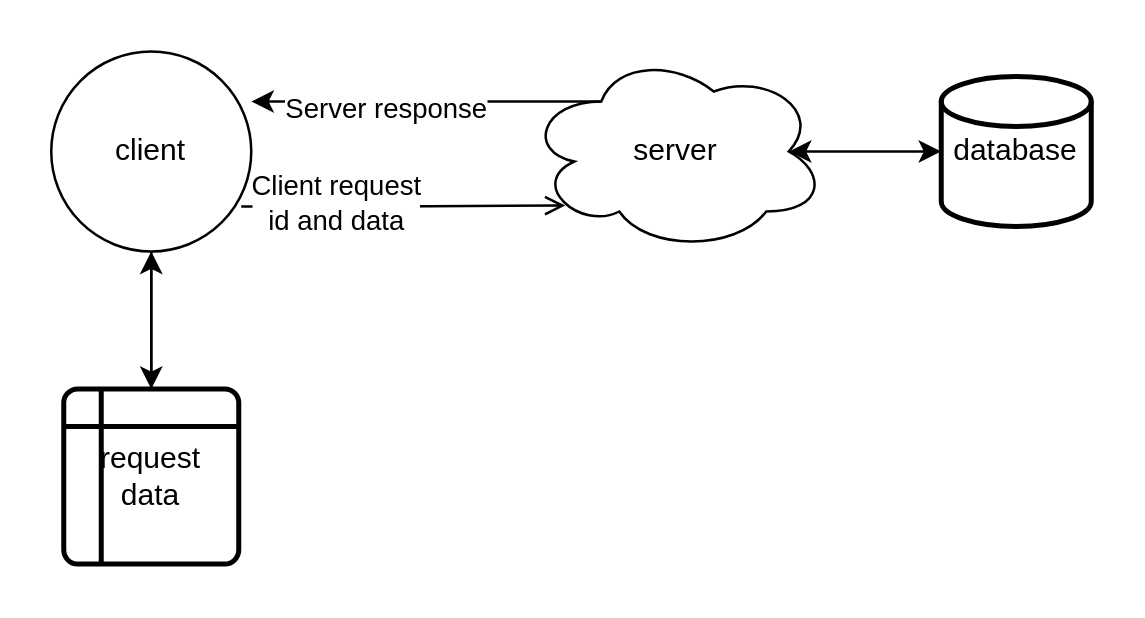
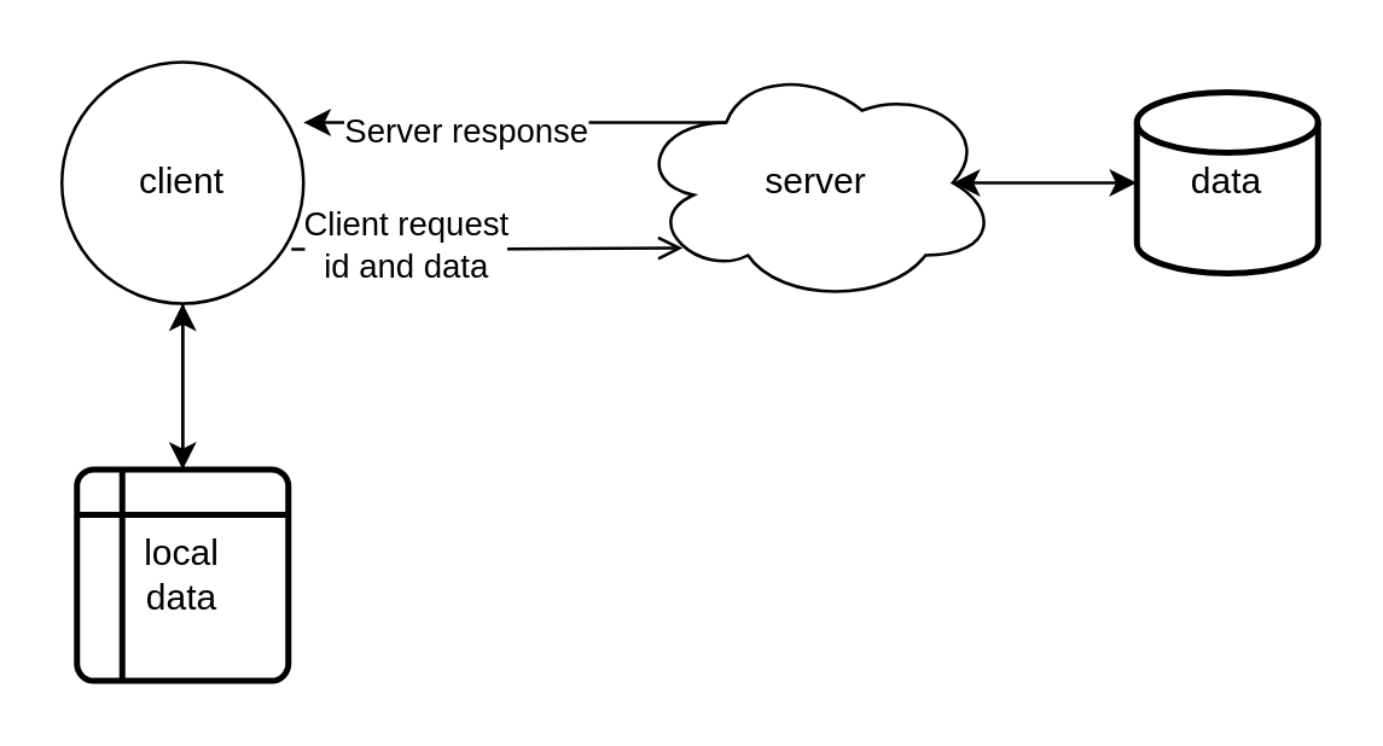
  <mxCell id="0" />
  <mxCell id="1" parent="0" />
  <mxCell id="2" style="edgeStyle=orthogonalEdgeStyle;rounded=0;orthogonalLoop=1;jettySize=auto;html=1;exitX=0.5;exitY=1;exitDx=0;exitDy=0;entryX=0.5;entryY=0;entryDx=0;entryDy=0;" edge="1" parent="1" source="5" target="7"><mxGeometry relative="1" as="geometry" /></mxCell>
  <mxCell id="3" style="edgeStyle=orthogonalEdgeStyle;rounded=0;orthogonalLoop=1;jettySize=auto;html=1;exitX=0.95;exitY=0.775;exitDx=0;exitDy=0;entryX=0.13;entryY=0.77;entryDx=0;entryDy=0;entryPerimeter=0;exitPerimeter=0;endArrow=open;" edge="1" parent="1" source="5" target="8"><mxGeometry relative="1" as="geometry" /></mxCell>
  <mxCell id="4" value="Client request&lt;br&gt;id and data" style="edgeLabel;html=1;align=center;verticalAlign=middle;resizable=0;points=[];" vertex="1" connectable="0" parent="3"><mxGeometry x="-0.364" y="2" relative="1" as="geometry"><mxPoint x="-4" as="offset" /></mxGeometry></mxCell>
  <mxCell id="5" value="client" style="ellipse;whiteSpace=wrap;html=1;aspect=fixed;" vertex="1" parent="1"><mxGeometry x="20" y="20" width="80" height="80" as="geometry" /></mxCell>
  <mxCell id="6" style="edgeStyle=orthogonalEdgeStyle;rounded=0;orthogonalLoop=1;jettySize=auto;html=1;exitX=0.5;exitY=0;exitDx=0;exitDy=0;entryX=0.5;entryY=1;entryDx=0;entryDy=0;" edge="1" parent="1" source="7" target="5"><mxGeometry relative="1" as="geometry" /></mxCell>
- <mxCell id="7" value="&lt;div&gt;request &lt;br&gt;&lt;/div&gt;&lt;div&gt;data&lt;/div&gt;" style="shape=internalStorage;whiteSpace=wrap;html=1;dx=15;dy=15;rounded=1;arcSize=8;strokeWidth=2;" vertex="1" parent="1"><mxGeometry x="25" y="155" width="70" height="70" as="geometry" /></mxCell>
+ <mxCell id="7" value="&lt;div&gt;local &lt;br&gt;&lt;/div&gt;&lt;div&gt;data&lt;/div&gt;" style="shape=internalStorage;whiteSpace=wrap;html=1;dx=15;dy=15;rounded=1;arcSize=8;strokeWidth=2;" vertex="1" parent="1"><mxGeometry x="25" y="155" width="70" height="70" as="geometry" /></mxCell>
  <mxCell id="8" value="server" style="ellipse;shape=cloud;whiteSpace=wrap;html=1;" vertex="1" parent="1"><mxGeometry x="210" y="20" width="120" height="80" as="geometry" /></mxCell>
  <mxCell id="9" value="" style="endArrow=classic;html=1;exitX=0.25;exitY=0.25;exitDx=0;exitDy=0;exitPerimeter=0;" edge="1" parent="1" source="8"><mxGeometry width="50" height="50" relative="1" as="geometry"><mxPoint x="330" y="70" as="sourcePoint" /><mxPoint x="100" y="40" as="targetPoint" /></mxGeometry></mxCell>
  <mxCell id="10" value="Server response" style="edgeLabel;html=1;align=center;verticalAlign=middle;resizable=0;points=[];" vertex="1" connectable="0" parent="9"><mxGeometry x="0.244" y="2" relative="1" as="geometry"><mxPoint as="offset" /></mxGeometry></mxCell>
  <mxCell id="11" value="" style="endArrow=classic;startArrow=none;html=1;exitX=0.875;exitY=0.5;exitDx=0;exitDy=0;exitPerimeter=0;" edge="1" parent="1" source="12"><mxGeometry width="50" height="50" relative="1" as="geometry"><mxPoint x="316" y="40" as="sourcePoint" /><mxPoint x="435" y="60" as="targetPoint" /></mxGeometry></mxCell>
- <mxCell id="12" value="database" style="strokeWidth=2;html=1;shape=mxgraph.flowchart.database;whiteSpace=wrap;" vertex="1" parent="1"><mxGeometry x="376" y="30" width="60" height="60" as="geometry" /></mxCell>
+ <mxCell id="12" value="data" style="strokeWidth=2;html=1;shape=mxgraph.flowchart.database;whiteSpace=wrap;" vertex="1" parent="1"><mxGeometry x="376" y="30" width="60" height="60" as="geometry" /></mxCell>
  <mxCell id="13" value="" style="endArrow=classic;startArrow=classic;html=1;exitX=0.875;exitY=0.5;exitDx=0;exitDy=0;exitPerimeter=0;" edge="1" parent="1" source="8" target="12"><mxGeometry width="50" height="50" relative="1" as="geometry"><mxPoint x="315" y="60" as="sourcePoint" /><mxPoint x="435" y="60" as="targetPoint" /></mxGeometry></mxCell>
